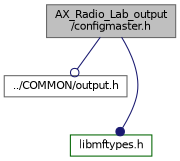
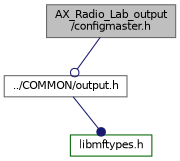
  digraph {
    node [color=gray40 fillcolor=white fontname=Helvetica fontsize=10 shape=record style=filled]
    edge [color=midnightblue fontname=Helvetica fontsize=10 labelfontname=Helvetica labelfontsize=10 style=solid]
    n1 [fillcolor=grey75 fontcolor=black height=0.2 label="AX_Radio_Lab_output\l/configmaster.h" width=0.4]
    n2 [height=0.2 label="../COMMON/output.h" width=0.4]
    n3 [color=darkgreen height=0.2 label="libmftypes.h" width=0.4]
    n1 -> n2 [arrowhead=odot]
-   n1 -> n3 [arrowhead=dot]
+   n2 -> n3 [arrowhead=dot]
  }
